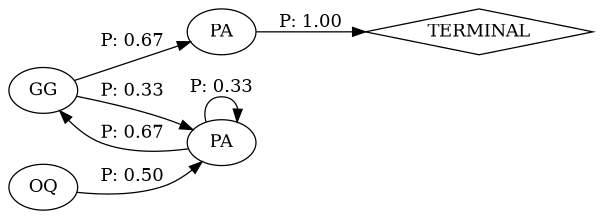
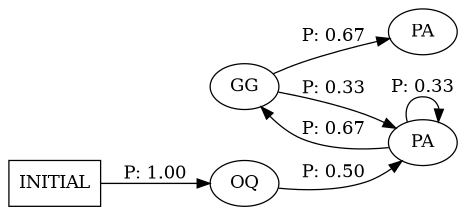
  digraph {
    rankdir=LR
    n1 [label=GG]
    n2 [label=PA]
    n3 [label=PA]
-   n4 [label=TERMINAL shape=diamond]
    n5 [label=OQ]
+   n6 [label=INITIAL shape=box]
    n1 -> n2 [label="P: 0.67"]
    n1 -> n3 [label="P: 0.33"]
-   n2 -> n4 [label="P: 1.00"]
    n3 -> n1 [label="P: 0.67"]
    n3 -> n3 [label="P: 0.33"]
    n5 -> n3 [label="P: 0.50"]
+   n6 -> n5 [label="P: 1.00"]
  }
